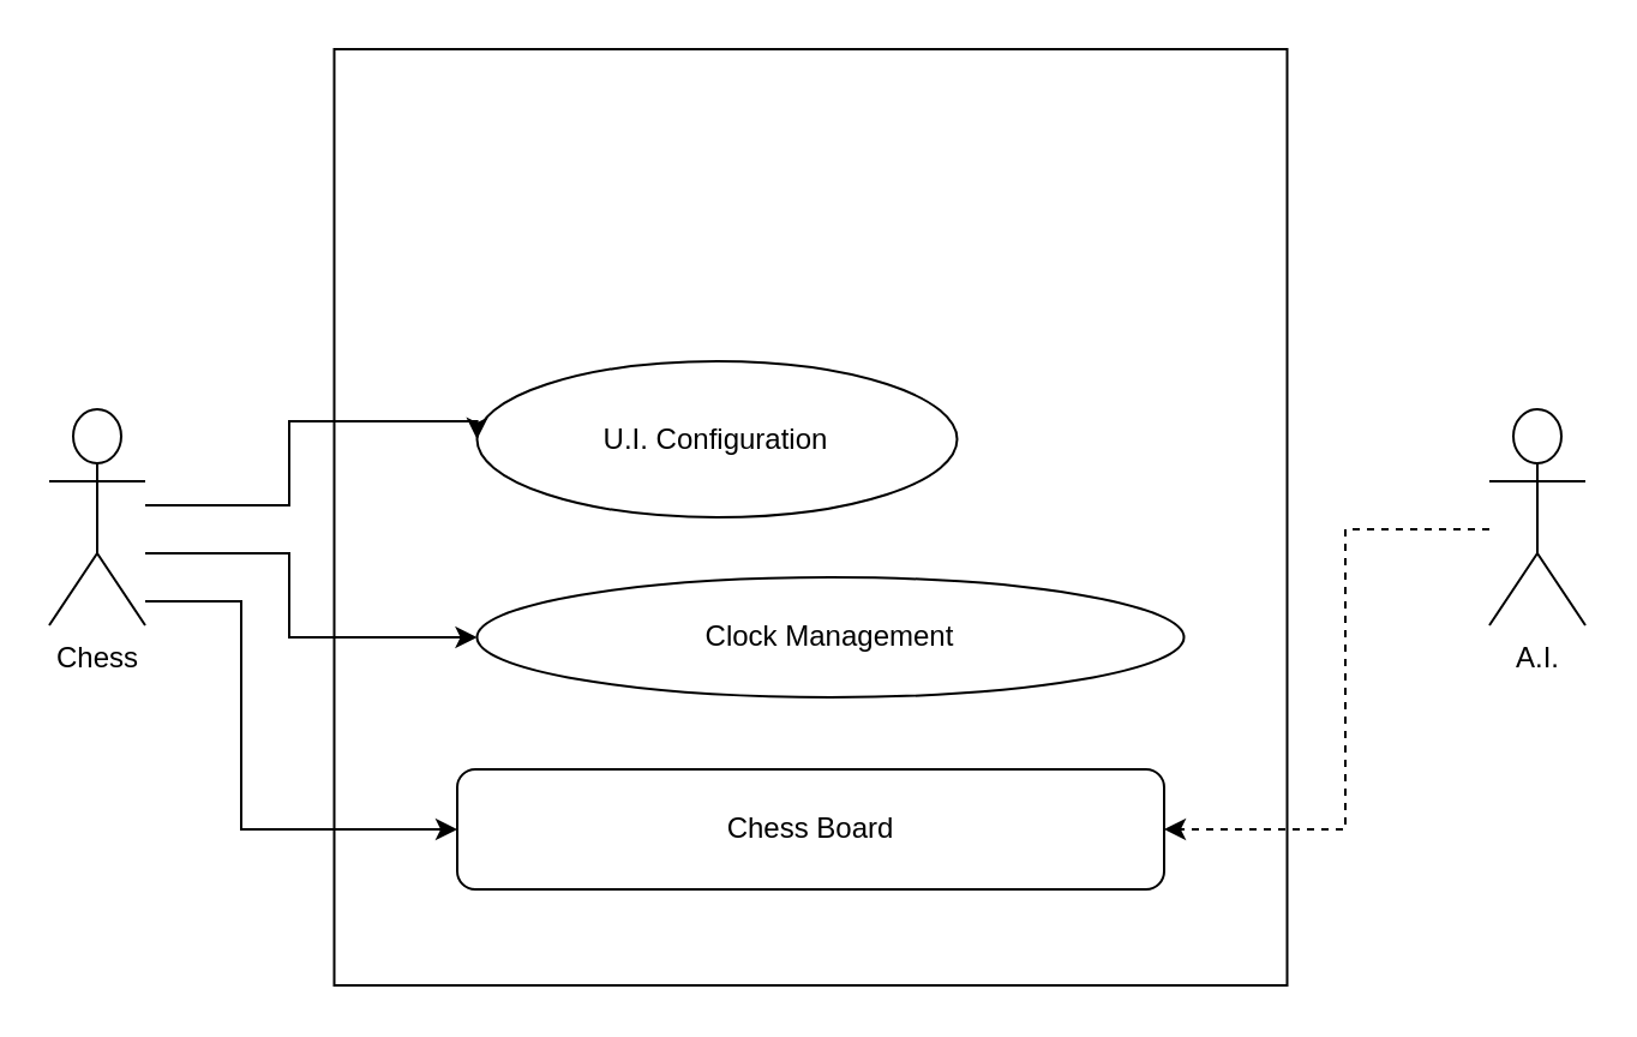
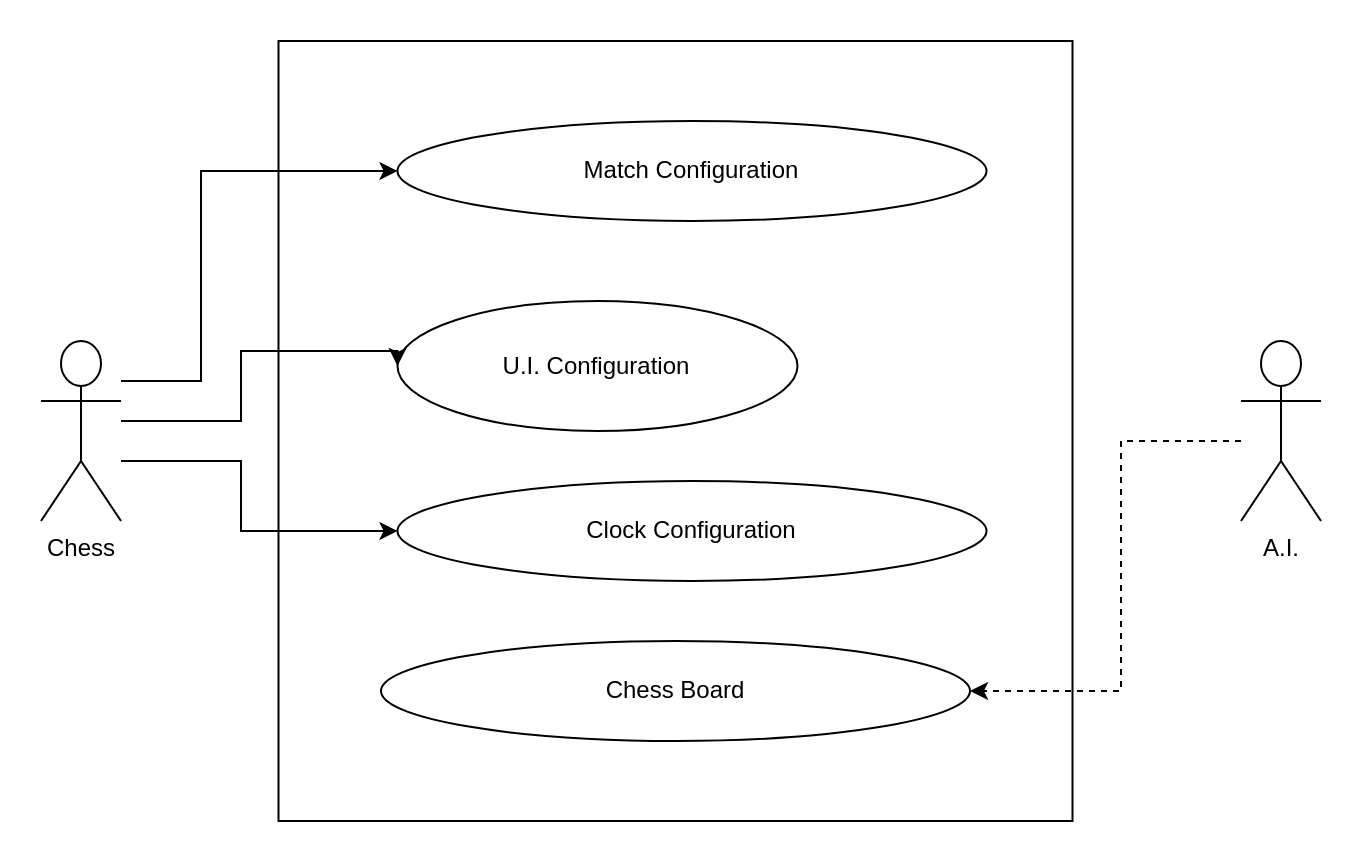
  <mxCell id="0" />
  <mxCell id="1" parent="0" />
  <mxCell id="2" value="" style="rounded=0;whiteSpace=wrap;html=1;" vertex="1" parent="1"><mxGeometry x="138.75" y="20" width="397" height="390" as="geometry" /></mxCell>
+ <mxCell id="3" value="Match Configuration" style="ellipse;whiteSpace=wrap;html=1;" vertex="1" parent="1"><mxGeometry x="198.25" y="60" width="294.5" height="50" as="geometry" /></mxCell>
  <mxCell id="4" value="U.I. Configuration" style="ellipse;whiteSpace=wrap;html=1;" vertex="1" parent="1"><mxGeometry x="198.25" y="150" width="200" height="65" as="geometry" /></mxCell>
- <mxCell id="5" value="Clock Management" style="ellipse;whiteSpace=wrap;html=1;" vertex="1" parent="1"><mxGeometry x="198.25" y="240" width="294.5" height="50" as="geometry" /></mxCell>
+ <mxCell id="5" value="Clock Configuration" style="ellipse;whiteSpace=wrap;html=1;" vertex="1" parent="1"><mxGeometry x="198.25" y="240" width="294.5" height="50" as="geometry" /></mxCell>
+ <mxCell id="6" style="edgeStyle=orthogonalEdgeStyle;rounded=0;orthogonalLoop=1;jettySize=auto;html=1;entryX=0;entryY=0.5;entryDx=0;entryDy=0;" edge="1" parent="1" source="10" target="3"><mxGeometry relative="1" as="geometry"><Array as="points"><mxPoint x="100" y="190" /><mxPoint x="100" y="85" /></Array></mxGeometry></mxCell>
  <mxCell id="7" style="edgeStyle=orthogonalEdgeStyle;rounded=0;orthogonalLoop=1;jettySize=auto;html=1;entryX=0;entryY=0.5;entryDx=0;entryDy=0;" edge="1" parent="1" source="10" target="4"><mxGeometry relative="1" as="geometry"><Array as="points"><mxPoint x="120" y="210" /><mxPoint x="120" y="175" /></Array></mxGeometry></mxCell>
  <mxCell id="8" style="edgeStyle=orthogonalEdgeStyle;rounded=0;orthogonalLoop=1;jettySize=auto;html=1;entryX=0;entryY=0.5;entryDx=0;entryDy=0;" edge="1" parent="1" source="10" target="5"><mxGeometry relative="1" as="geometry"><Array as="points"><mxPoint x="120" y="230" /><mxPoint x="120" y="265" /></Array></mxGeometry></mxCell>
- <mxCell id="9" style="edgeStyle=orthogonalEdgeStyle;rounded=0;orthogonalLoop=1;jettySize=auto;html=1;entryX=0;entryY=0.5;entryDx=0;entryDy=0;" edge="1" parent="1" source="10" target="11"><mxGeometry relative="1" as="geometry"><Array as="points"><mxPoint x="100" y="250" /><mxPoint x="100" y="345" /></Array></mxGeometry></mxCell>
  <mxCell id="10" value="Chess" style="shape=umlActor;verticalLabelPosition=bottom;verticalAlign=top;html=1;outlineConnect=0;" vertex="1" parent="1"><mxGeometry x="20" y="170" width="40" height="90" as="geometry" /></mxCell>
- <mxCell id="11" value="Chess Board" style="whiteSpace=wrap;html=1;rounded=1;" vertex="1" parent="1"><mxGeometry x="190" y="320" width="294.5" height="50" as="geometry" /></mxCell>
+ <mxCell id="11" value="Chess Board" style="ellipse;whiteSpace=wrap;html=1;" vertex="1" parent="1"><mxGeometry x="190" y="320" width="294.5" height="50" as="geometry" /></mxCell>
  <mxCell id="12" style="edgeStyle=orthogonalEdgeStyle;rounded=0;orthogonalLoop=1;jettySize=auto;html=1;entryX=1;entryY=0.5;entryDx=0;entryDy=0;dashed=1;" edge="1" parent="1" source="13" target="11"><mxGeometry relative="1" as="geometry"><Array as="points"><mxPoint x="560" y="220" /><mxPoint x="560" y="345" /></Array></mxGeometry></mxCell>
  <mxCell id="13" value="A.I." style="shape=umlActor;verticalLabelPosition=bottom;verticalAlign=top;html=1;outlineConnect=0;" vertex="1" parent="1"><mxGeometry x="620" y="170" width="40" height="90" as="geometry" /></mxCell>
